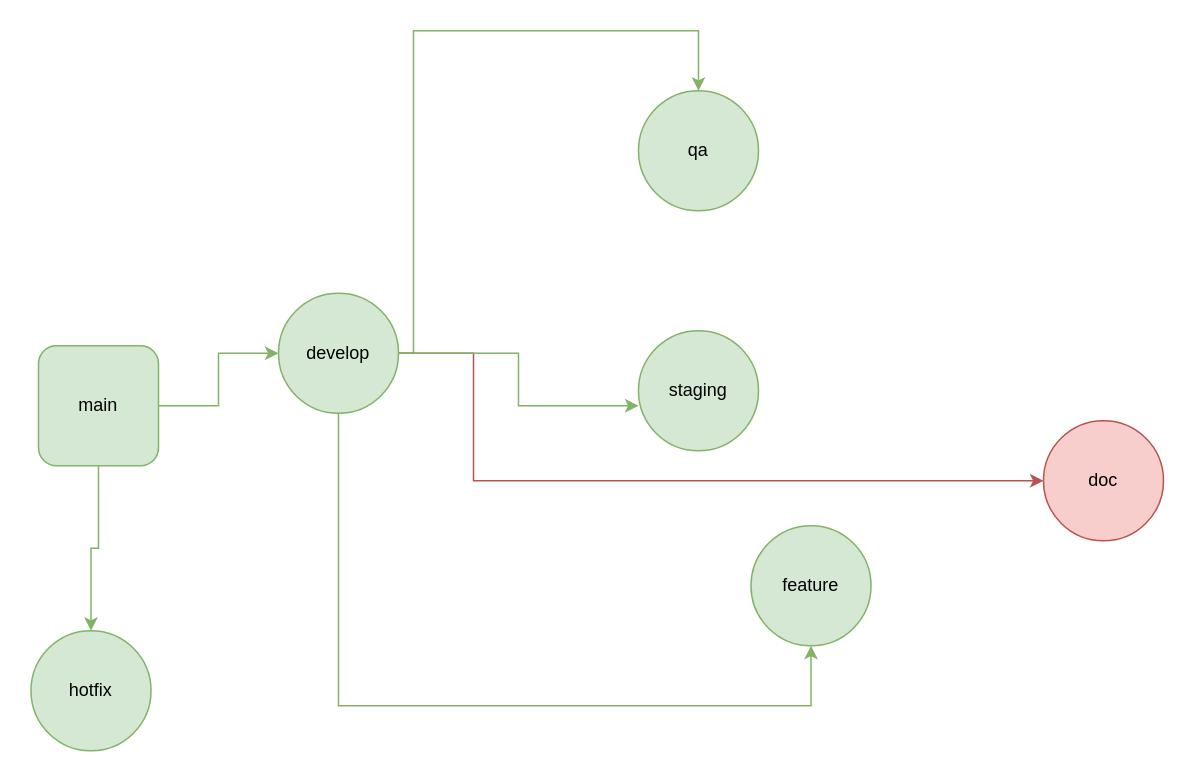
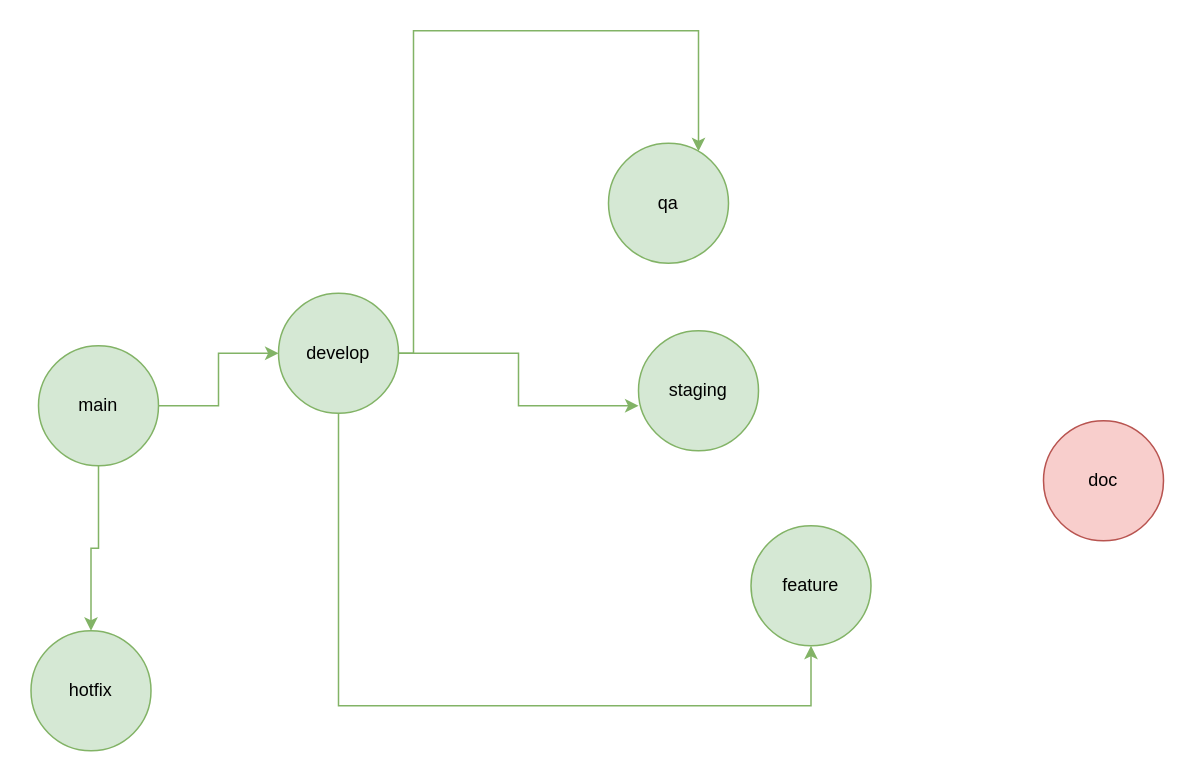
  <mxCell id="0" />
  <mxCell id="1" parent="0" />
  <mxCell id="2" style="edgeStyle=orthogonalEdgeStyle;rounded=0;orthogonalLoop=1;jettySize=auto;html=1;fillColor=#d5e8d4;strokeColor=#82b366;" edge="1" parent="1" source="4" target="8"><mxGeometry relative="1" as="geometry" /></mxCell>
  <mxCell id="3" style="edgeStyle=orthogonalEdgeStyle;rounded=0;orthogonalLoop=1;jettySize=auto;html=1;entryX=0.5;entryY=0;entryDx=0;entryDy=0;fillColor=#d5e8d4;strokeColor=#82b366;" edge="1" parent="1" source="4" target="14"><mxGeometry relative="1" as="geometry" /></mxCell>
- <mxCell id="4" value="main" style="whiteSpace=wrap;html=1;aspect=fixed;fillColor=#d5e8d4;strokeColor=#82b366;rounded=1;" vertex="1" parent="1"><mxGeometry x="25" y="230" width="80" height="80" as="geometry" /></mxCell>
+ <mxCell id="4" value="main" style="ellipse;whiteSpace=wrap;html=1;aspect=fixed;fillColor=#d5e8d4;strokeColor=#82b366;" vertex="1" parent="1"><mxGeometry x="25" y="230" width="80" height="80" as="geometry" /></mxCell>
  <mxCell id="5" style="edgeStyle=orthogonalEdgeStyle;rounded=0;orthogonalLoop=1;jettySize=auto;html=1;fillColor=#d5e8d4;strokeColor=#82b366;" edge="1" parent="1" source="8" target="9"><mxGeometry relative="1" as="geometry"><Array as="points"><mxPoint x="275" y="20" /><mxPoint x="465" y="20" /></Array></mxGeometry></mxCell>
  <mxCell id="6" style="edgeStyle=orthogonalEdgeStyle;rounded=0;orthogonalLoop=1;jettySize=auto;html=1;entryX=0.5;entryY=1;entryDx=0;entryDy=0;fillColor=#d5e8d4;strokeColor=#82b366;" edge="1" parent="1" source="8" target="11"><mxGeometry relative="1" as="geometry"><Array as="points"><mxPoint x="275" y="470" /><mxPoint x="465" y="470" /></Array></mxGeometry></mxCell>
- <mxCell id="7" style="edgeStyle=orthogonalEdgeStyle;rounded=0;orthogonalLoop=1;jettySize=auto;html=1;exitX=1;exitY=0.5;exitDx=0;exitDy=0;fillColor=#f8cecc;strokeColor=#b85450;" edge="1" parent="1" source="8" target="13"><mxGeometry relative="1" as="geometry"><Array as="points"><mxPoint x="315" y="320" /></Array></mxGeometry></mxCell>
  <mxCell id="8" value="develop" style="ellipse;whiteSpace=wrap;html=1;aspect=fixed;fillColor=#d5e8d4;strokeColor=#82b366;" vertex="1" parent="1"><mxGeometry x="185" y="195" width="80" height="80" as="geometry" /></mxCell>
- <mxCell id="9" value="qa" style="ellipse;whiteSpace=wrap;html=1;aspect=fixed;fillColor=#d5e8d4;strokeColor=#82b366;" vertex="1" parent="1"><mxGeometry x="425" y="60" width="80" height="80" as="geometry" /></mxCell>
+ <mxCell id="9" value="qa" style="ellipse;whiteSpace=wrap;html=1;aspect=fixed;fillColor=#d5e8d4;strokeColor=#82b366;" vertex="1" parent="1"><mxGeometry x="405" y="95" width="80" height="80" as="geometry" /></mxCell>
  <mxCell id="10" value="staging" style="ellipse;whiteSpace=wrap;html=1;aspect=fixed;fillColor=#d5e8d4;strokeColor=#82b366;" vertex="1" parent="1"><mxGeometry x="425" y="220" width="80" height="80" as="geometry" /></mxCell>
  <mxCell id="11" value="feature" style="ellipse;whiteSpace=wrap;html=1;aspect=fixed;fillColor=#d5e8d4;strokeColor=#82b366;" vertex="1" parent="1"><mxGeometry x="500" y="350" width="80" height="80" as="geometry" /></mxCell>
  <mxCell id="12" style="edgeStyle=orthogonalEdgeStyle;rounded=0;orthogonalLoop=1;jettySize=auto;html=1;entryX=0;entryY=0.625;entryDx=0;entryDy=0;entryPerimeter=0;fillColor=#d5e8d4;strokeColor=#82b366;" edge="1" parent="1" source="8" target="10"><mxGeometry relative="1" as="geometry" /></mxCell>
  <mxCell id="13" value="doc" style="ellipse;whiteSpace=wrap;html=1;aspect=fixed;fillColor=#f8cecc;strokeColor=#b85450;" vertex="1" parent="1"><mxGeometry x="695" y="280" width="80" height="80" as="geometry" /></mxCell>
  <mxCell id="14" value="hotfix" style="ellipse;whiteSpace=wrap;html=1;aspect=fixed;fillColor=#d5e8d4;strokeColor=#82b366;" vertex="1" parent="1"><mxGeometry x="20" y="420" width="80" height="80" as="geometry" /></mxCell>
